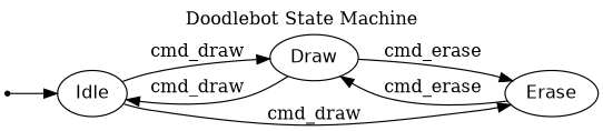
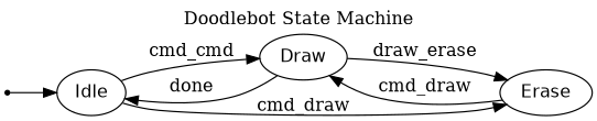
  digraph {
    label="Doodlebot State Machine"
    labelloc=t
    rankdir=LR
    node [fontname=Helvetica shape=ellipse]
    Start [shape=point]
    Idle
    Draw
    Erase
    Start -> Idle
-   Idle -> Draw [label=cmd_draw]
+   Idle -> Draw [label=cmd_cmd]
    Idle -> Erase [label=cmd_draw]
-   Draw -> Idle [label=cmd_draw]
-   Draw -> Erase [label=cmd_erase]
-   Erase -> Draw [label=cmd_erase]
+   Draw -> Idle [label=done]
+   Draw -> Erase [label=draw_erase]
+   Erase -> Draw [label=cmd_draw]
  }
